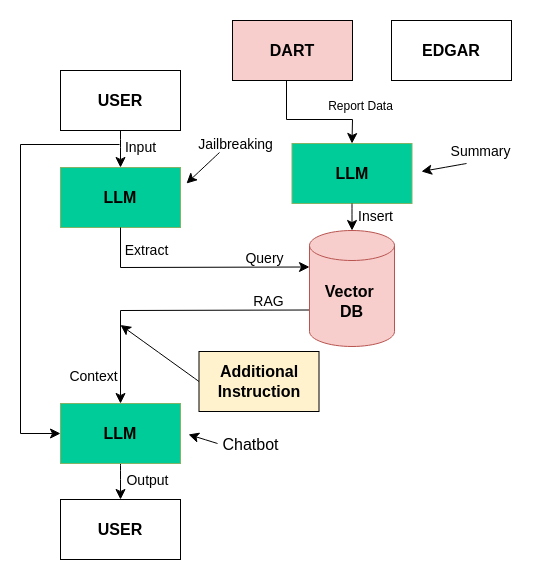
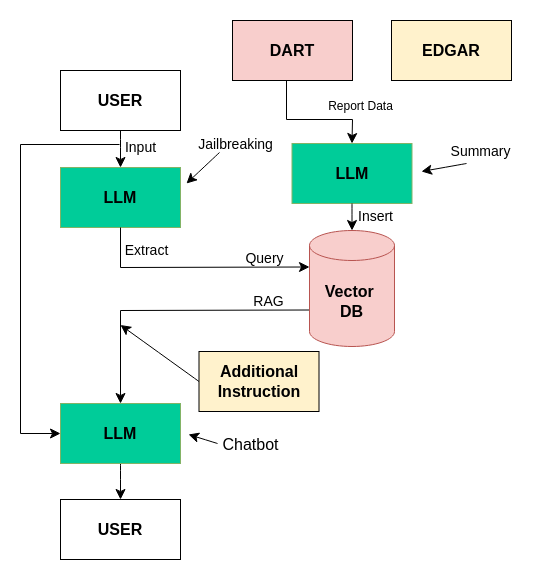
  <mxCell id="0" />
  <mxCell id="1" parent="0" />
  <mxCell id="2" style="edgeStyle=none;curved=1;rounded=0;orthogonalLoop=1;jettySize=auto;html=1;exitX=0.5;exitY=1;exitDx=0;exitDy=0;entryX=0.5;entryY=0;entryDx=0;entryDy=0;fontSize=12;startSize=8;endSize=8;" edge="1" parent="1" source="3" target="4"><mxGeometry relative="1" as="geometry"><Array as="points"><mxPoint x="120" y="149" /></Array></mxGeometry></mxCell>
  <mxCell id="3" value="&lt;font style=&quot;font-size: 16px;&quot;&gt;&lt;b&gt;USER&lt;/b&gt;&lt;/font&gt;" style="rounded=0;whiteSpace=wrap;html=1;" vertex="1" parent="1"><mxGeometry x="60" y="70" width="120" height="60" as="geometry" /></mxCell>
  <mxCell id="4" value="&lt;font style=&quot;font-size: 16px;&quot;&gt;&lt;b&gt;LLM&lt;/b&gt;&lt;/font&gt;" style="rounded=0;whiteSpace=wrap;html=1;fillColor=#00CC99;strokeColor=#82b366;" vertex="1" parent="1"><mxGeometry x="60" y="167" width="120" height="60" as="geometry" /></mxCell>
  <mxCell id="5" style="edgeStyle=none;curved=1;rounded=0;orthogonalLoop=1;jettySize=auto;html=1;exitX=0.5;exitY=1;exitDx=0;exitDy=0;entryX=0.5;entryY=0;entryDx=0;entryDy=0;fontSize=12;startSize=8;endSize=8;" edge="1" parent="1" source="6" target="7"><mxGeometry relative="1" as="geometry" /></mxCell>
  <mxCell id="6" value="&lt;font style=&quot;font-size: 16px;&quot;&gt;&lt;b&gt;LLM&lt;/b&gt;&lt;/font&gt;" style="rounded=0;whiteSpace=wrap;html=1;fillColor=#00cc99;strokeColor=#82b366;" vertex="1" parent="1"><mxGeometry x="60" y="403" width="120" height="60" as="geometry" /></mxCell>
  <mxCell id="7" value="&lt;font style=&quot;font-size: 16px;&quot;&gt;&lt;b&gt;USER&lt;/b&gt;&lt;/font&gt;" style="rounded=0;whiteSpace=wrap;html=1;" vertex="1" parent="1"><mxGeometry x="60" y="499" width="120" height="60" as="geometry" /></mxCell>
  <mxCell id="8" style="edgeStyle=none;curved=0;rounded=0;orthogonalLoop=1;jettySize=auto;html=1;exitX=0;exitY=0;exitDx=0;exitDy=79.5;exitPerimeter=0;entryX=0.5;entryY=0;entryDx=0;entryDy=0;fontSize=12;startSize=8;endSize=8;" edge="1" parent="1" source="9" target="6"><mxGeometry relative="1" as="geometry"><Array as="points"><mxPoint x="120" y="310" /></Array></mxGeometry></mxCell>
  <mxCell id="9" value="&lt;font style=&quot;font-size: 16px;&quot;&gt;&lt;b&gt;Vector&amp;nbsp;&lt;/b&gt;&lt;/font&gt;&lt;div style=&quot;font-size: 16px;&quot;&gt;&lt;font style=&quot;font-size: 16px;&quot;&gt;&lt;b&gt;DB&lt;/b&gt;&lt;/font&gt;&lt;/div&gt;" style="shape=cylinder3;whiteSpace=wrap;html=1;boundedLbl=1;backgroundOutline=1;size=15;fillColor=#f8cecc;strokeColor=#b85450;" vertex="1" parent="1"><mxGeometry x="309" y="230" width="85" height="116" as="geometry" /></mxCell>
  <mxCell id="10" value="&lt;font style=&quot;font-size: 16px;&quot;&gt;&lt;b&gt;DART&lt;/b&gt;&lt;/font&gt;" style="rounded=0;whiteSpace=wrap;html=1;fillColor=#f8cecc;" vertex="1" parent="1"><mxGeometry x="232" y="20" width="120" height="60" as="geometry" /></mxCell>
  <mxCell id="11" value="&lt;font style=&quot;font-size: 16px;&quot;&gt;&lt;b&gt;LLM&lt;/b&gt;&lt;/font&gt;" style="rounded=0;whiteSpace=wrap;html=1;fillColor=#00cc99;strokeColor=#82b366;" vertex="1" parent="1"><mxGeometry x="291.5" y="143" width="120" height="60" as="geometry" /></mxCell>
- <mxCell id="12" value="&lt;font style=&quot;font-size: 16px;&quot;&gt;&lt;b&gt;EDGAR&lt;/b&gt;&lt;/font&gt;" style="rounded=0;whiteSpace=wrap;html=1;" vertex="1" parent="1"><mxGeometry x="391" y="20" width="120" height="60" as="geometry" /></mxCell>
+ <mxCell id="12" value="&lt;font style=&quot;font-size: 16px;&quot;&gt;&lt;b&gt;EDGAR&lt;/b&gt;&lt;/font&gt;" style="rounded=0;whiteSpace=wrap;html=1;fillColor=#fff2cc;" vertex="1" parent="1"><mxGeometry x="391" y="20" width="120" height="60" as="geometry" /></mxCell>
  <mxCell id="13" value="" style="endArrow=classic;html=1;rounded=0;fontSize=12;startSize=8;endSize=8;curved=0;exitX=0.45;exitY=1.008;exitDx=0;exitDy=0;exitPerimeter=0;entryX=0.5;entryY=0;entryDx=0;entryDy=0;" edge="1" parent="1" source="10" target="11"><mxGeometry width="50" height="50" relative="1" as="geometry"><mxPoint x="290" y="404" as="sourcePoint" /><mxPoint x="340" y="354" as="targetPoint" /><Array as="points"><mxPoint x="286" y="119" /><mxPoint x="352" y="119" /></Array></mxGeometry></mxCell>
  <mxCell id="14" value="&lt;font style=&quot;font-size: 12px;&quot;&gt;Report Data&lt;/font&gt;" style="text;html=1;align=center;verticalAlign=middle;resizable=0;points=[];autosize=1;strokeColor=none;fillColor=none;fontSize=16;" vertex="1" parent="1"><mxGeometry x="318.5" y="88" width="83" height="31" as="geometry" /></mxCell>
  <mxCell id="15" style="edgeStyle=none;curved=0;rounded=0;orthogonalLoop=1;jettySize=auto;html=1;exitX=0.5;exitY=1;exitDx=0;exitDy=0;entryX=0;entryY=0;entryDx=0;entryDy=36.5;entryPerimeter=0;fontSize=12;startSize=8;endSize=8;" edge="1" parent="1" source="4" target="9"><mxGeometry relative="1" as="geometry"><Array as="points"><mxPoint x="120" y="267" /></Array></mxGeometry></mxCell>
  <mxCell id="16" value="" style="endArrow=classic;html=1;rounded=0;fontSize=12;startSize=8;endSize=8;curved=0;entryX=0;entryY=0.5;entryDx=0;entryDy=0;" edge="1" parent="1" target="6"><mxGeometry width="50" height="50" relative="1" as="geometry"><mxPoint x="119" y="144" as="sourcePoint" /><mxPoint x="223" y="325" as="targetPoint" /><Array as="points"><mxPoint x="20" y="144" /><mxPoint x="20" y="433" /></Array></mxGeometry></mxCell>
  <mxCell id="17" style="edgeStyle=none;curved=1;rounded=0;orthogonalLoop=1;jettySize=auto;html=1;exitX=0.5;exitY=1;exitDx=0;exitDy=0;entryX=0.5;entryY=0;entryDx=0;entryDy=0;entryPerimeter=0;fontSize=12;startSize=8;endSize=8;" edge="1" parent="1" source="11" target="9"><mxGeometry relative="1" as="geometry" /></mxCell>
  <mxCell id="18" value="&lt;font style=&quot;font-size: 14px;&quot;&gt;Input&lt;/font&gt;" style="text;html=1;align=center;verticalAlign=middle;resizable=0;points=[];autosize=1;strokeColor=none;fillColor=none;fontSize=16;" vertex="1" parent="1"><mxGeometry x="115" y="130" width="49" height="31" as="geometry" /></mxCell>
- <mxCell id="19" value="&lt;font style=&quot;font-size: 14px;&quot;&gt;Output&lt;/font&gt;" style="text;html=1;align=center;verticalAlign=middle;resizable=0;points=[];autosize=1;strokeColor=none;fillColor=none;fontSize=16;" vertex="1" parent="1"><mxGeometry x="117" y="463" width="60" height="31" as="geometry" /></mxCell>
  <mxCell id="20" style="edgeStyle=none;curved=1;rounded=0;orthogonalLoop=1;jettySize=auto;html=1;exitX=0;exitY=0.5;exitDx=0;exitDy=0;fontSize=12;startSize=8;endSize=8;" edge="1" parent="1" source="21"><mxGeometry relative="1" as="geometry"><mxPoint x="120" y="324.5" as="targetPoint" /></mxGeometry></mxCell>
  <mxCell id="21" value="&lt;span style=&quot;font-size: 16px;&quot;&gt;&lt;b&gt;Additional&lt;/b&gt;&lt;/span&gt;&lt;div&gt;&lt;span style=&quot;font-size: 16px;&quot;&gt;&lt;b&gt;Instruction&lt;/b&gt;&lt;/span&gt;&lt;/div&gt;" style="rounded=0;whiteSpace=wrap;html=1;fillColor=#fff2cc;" vertex="1" parent="1"><mxGeometry x="198.5" y="351" width="120" height="60" as="geometry" /></mxCell>
- <mxCell id="22" value="&lt;font style=&quot;font-size: 14px;&quot;&gt;Context&lt;/font&gt;" style="text;html=1;align=center;verticalAlign=middle;resizable=0;points=[];autosize=1;strokeColor=none;fillColor=none;fontSize=16;" vertex="1" parent="1"><mxGeometry x="60" y="359" width="66" height="31" as="geometry" /></mxCell>
  <mxCell id="23" value="&lt;font style=&quot;font-size: 14px;&quot;&gt;RAG&lt;/font&gt;" style="text;html=1;align=center;verticalAlign=middle;resizable=0;points=[];autosize=1;strokeColor=none;fillColor=none;fontSize=16;" vertex="1" parent="1"><mxGeometry x="243.5" y="284" width="48" height="31" as="geometry" /></mxCell>
  <mxCell id="24" value="&lt;font style=&quot;font-size: 14px;&quot;&gt;Jailbreaking&lt;/font&gt;" style="text;html=1;align=center;verticalAlign=middle;resizable=0;points=[];autosize=1;strokeColor=none;fillColor=none;fontSize=16;" vertex="1" parent="1"><mxGeometry x="188" y="127" width="93" height="31" as="geometry" /></mxCell>
  <mxCell id="25" value="" style="endArrow=classic;html=1;rounded=0;fontSize=12;startSize=8;endSize=8;curved=1;" edge="1" parent="1"><mxGeometry width="50" height="50" relative="1" as="geometry"><mxPoint x="219" y="152" as="sourcePoint" /><mxPoint x="186" y="183" as="targetPoint" /></mxGeometry></mxCell>
  <mxCell id="26" value="" style="endArrow=classic;html=1;rounded=0;fontSize=12;startSize=8;endSize=8;curved=1;" edge="1" parent="1"><mxGeometry width="50" height="50" relative="1" as="geometry"><mxPoint x="466" y="163" as="sourcePoint" /><mxPoint x="421" y="171" as="targetPoint" /></mxGeometry></mxCell>
  <mxCell id="27" value="&lt;font style=&quot;font-size: 14px;&quot;&gt;Summary&lt;/font&gt;" style="text;html=1;align=center;verticalAlign=middle;resizable=0;points=[];autosize=1;strokeColor=none;fillColor=none;fontSize=16;" vertex="1" parent="1"><mxGeometry x="441" y="134" width="78" height="31" as="geometry" /></mxCell>
  <mxCell id="28" value="&lt;font style=&quot;font-size: 14px;&quot;&gt;Insert&lt;/font&gt;" style="text;html=1;align=center;verticalAlign=middle;resizable=0;points=[];autosize=1;strokeColor=none;fillColor=none;fontSize=16;" vertex="1" parent="1"><mxGeometry x="348.5" y="199" width="53" height="31" as="geometry" /></mxCell>
  <mxCell id="29" value="&lt;font style=&quot;font-size: 14px;&quot;&gt;Query&lt;/font&gt;" style="text;html=1;align=center;verticalAlign=middle;resizable=0;points=[];autosize=1;strokeColor=none;fillColor=none;fontSize=16;" vertex="1" parent="1"><mxGeometry x="235.5" y="241" width="56" height="31" as="geometry" /></mxCell>
  <mxCell id="30" value="&lt;font style=&quot;font-size: 14px;&quot;&gt;Extract&lt;/font&gt;" style="text;html=1;align=center;verticalAlign=middle;resizable=0;points=[];autosize=1;strokeColor=none;fillColor=none;fontSize=16;" vertex="1" parent="1"><mxGeometry x="115" y="233" width="62" height="31" as="geometry" /></mxCell>
  <mxCell id="31" value="Chatbot" style="text;html=1;align=center;verticalAlign=middle;resizable=0;points=[];autosize=1;strokeColor=none;fillColor=none;fontSize=16;" vertex="1" parent="1"><mxGeometry x="213" y="428" width="74" height="31" as="geometry" /></mxCell>
  <mxCell id="32" value="" style="endArrow=classic;html=1;rounded=0;fontSize=12;startSize=8;endSize=8;curved=1;exitX=0.054;exitY=0.484;exitDx=0;exitDy=0;exitPerimeter=0;" edge="1" parent="1" source="31"><mxGeometry width="50" height="50" relative="1" as="geometry"><mxPoint x="265" y="375" as="sourcePoint" /><mxPoint x="188" y="434" as="targetPoint" /></mxGeometry></mxCell>
